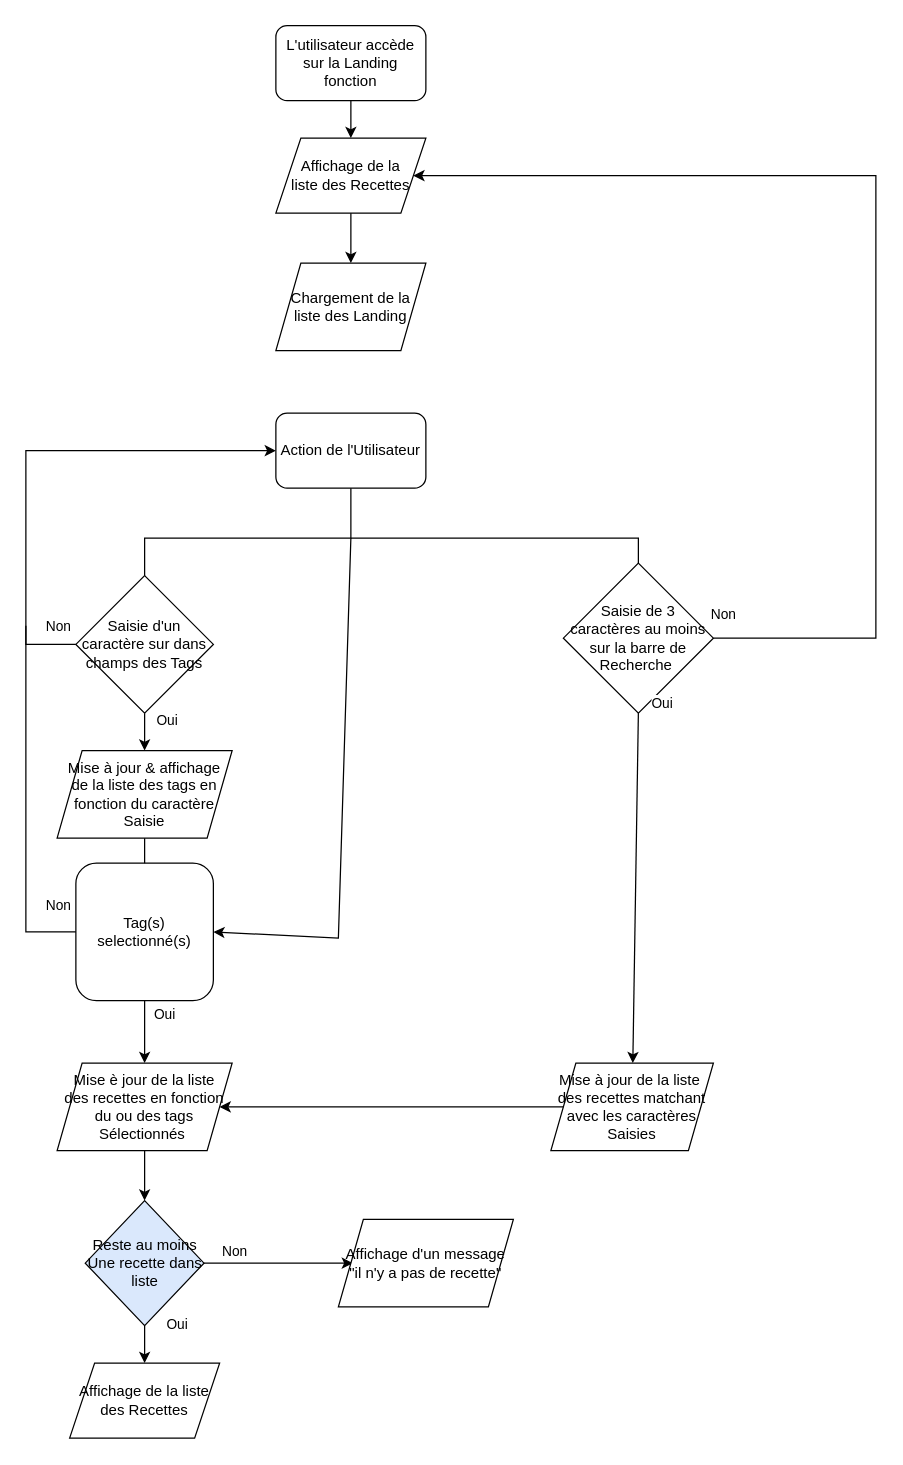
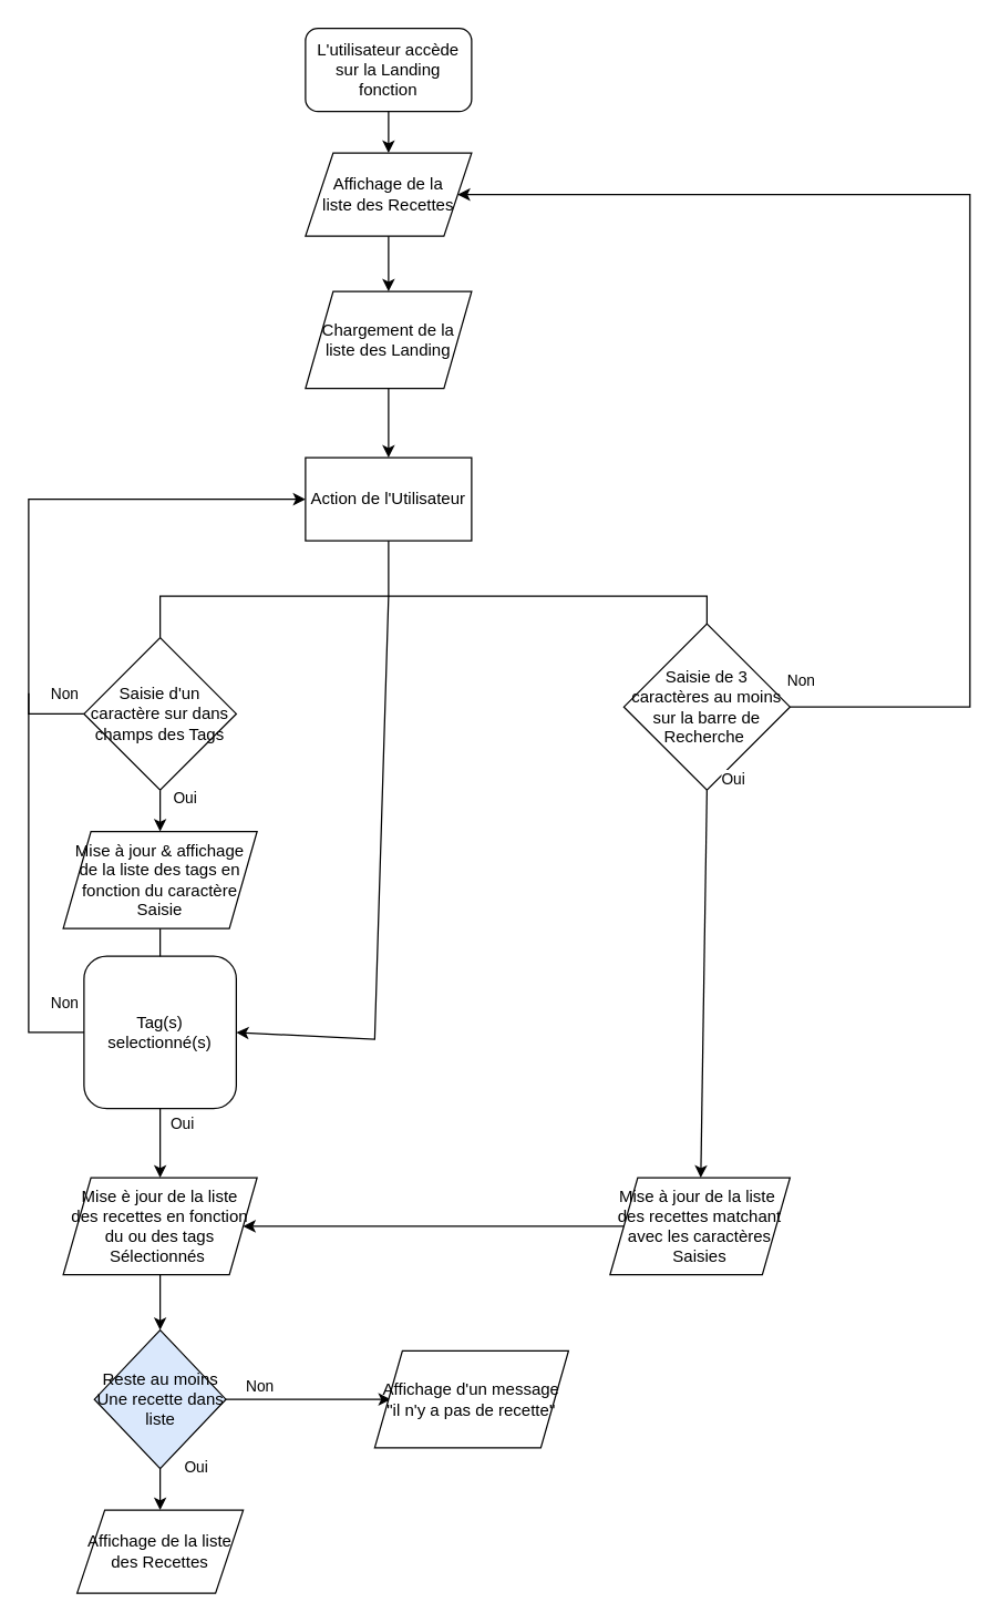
  <mxCell id="0" />
  <mxCell id="1" parent="0" />
  <mxCell id="2" value="L'utilisateur accède&lt;br&gt;sur la Landing fonction" style="rounded=1;whiteSpace=wrap;html=1;" vertex="1" parent="1"><mxGeometry x="220" y="20" width="120" height="60" as="geometry" /></mxCell>
  <mxCell id="3" value="" style="endArrow=classic;html=1;rounded=0;exitX=0.5;exitY=1;exitDx=0;exitDy=0;" edge="1" parent="1" source="2" target="4"><mxGeometry width="50" height="50" relative="1" as="geometry"><mxPoint x="380" y="310" as="sourcePoint" /><mxPoint x="280" y="130" as="targetPoint" /></mxGeometry></mxCell>
  <mxCell id="4" value="Affichage de la&lt;br&gt;liste des Recettes" style="shape=parallelogram;perimeter=parallelogramPerimeter;whiteSpace=wrap;html=1;fixedSize=1;" vertex="1" parent="1"><mxGeometry x="220" y="110" width="120" height="60" as="geometry" /></mxCell>
  <mxCell id="5" value="" style="endArrow=classic;html=1;rounded=0;exitX=0.5;exitY=1;exitDx=0;exitDy=0;entryX=0.5;entryY=0;entryDx=0;entryDy=0;" edge="1" parent="1" source="4" target="7"><mxGeometry width="50" height="50" relative="1" as="geometry"><mxPoint x="380" y="300" as="sourcePoint" /><mxPoint x="180" y="220" as="targetPoint" /></mxGeometry></mxCell>
- <mxCell id="6" value="Action de l'Utilisateur" style="rounded=1;whiteSpace=wrap;html=1;" vertex="1" parent="1"><mxGeometry x="220" y="330" width="120" height="60" as="geometry" /></mxCell>
+ <mxCell id="6" value="Action de l'Utilisateur" style="whiteSpace=wrap;html=1;rounded=0;" vertex="1" parent="1"><mxGeometry x="220" y="330" width="120" height="60" as="geometry" /></mxCell>
  <mxCell id="7" value="Chargement de la&lt;br&gt;liste des Landing" style="shape=parallelogram;perimeter=parallelogramPerimeter;whiteSpace=wrap;html=1;fixedSize=1;" vertex="1" parent="1"><mxGeometry x="220" y="210" width="120" height="70" as="geometry" /></mxCell>
+ <mxCell id="8" value="" style="endArrow=classic;html=1;rounded=0;exitX=0.5;exitY=1;exitDx=0;exitDy=0;entryX=0.5;entryY=0;entryDx=0;entryDy=0;" edge="1" parent="1" source="7" target="6"><mxGeometry width="50" height="50" relative="1" as="geometry"><mxPoint x="380" y="290" as="sourcePoint" /><mxPoint x="430" y="240" as="targetPoint" /></mxGeometry></mxCell>
  <mxCell id="9" value="" style="endArrow=none;html=1;rounded=0;exitX=0.5;exitY=1;exitDx=0;exitDy=0;entryX=0.5;entryY=0;entryDx=0;entryDy=0;" edge="1" parent="1" source="6" target="14"><mxGeometry width="50" height="50" relative="1" as="geometry"><mxPoint x="380" y="290" as="sourcePoint" /><mxPoint x="150" y="470" as="targetPoint" /><Array as="points"><mxPoint x="280" y="430" /><mxPoint x="115" y="430" /></Array></mxGeometry></mxCell>
  <mxCell id="10" value="" style="endArrow=none;html=1;rounded=0;entryX=0.5;entryY=0;entryDx=0;entryDy=0;" edge="1" parent="1" target="11"><mxGeometry width="50" height="50" relative="1" as="geometry"><mxPoint x="280" y="430" as="sourcePoint" /><mxPoint x="390" y="470" as="targetPoint" /><Array as="points"><mxPoint x="510" y="430" /></Array></mxGeometry></mxCell>
  <mxCell id="11" value="Saisie de 3 caractères au moins sur la barre de Recherche&amp;nbsp;" style="rhombus;whiteSpace=wrap;html=1;" vertex="1" parent="1"><mxGeometry x="450" y="450" width="120" height="120" as="geometry" /></mxCell>
  <mxCell id="12" value="" style="endArrow=classic;html=1;rounded=0;exitX=1;exitY=0.5;exitDx=0;exitDy=0;entryX=1;entryY=0.5;entryDx=0;entryDy=0;" edge="1" parent="1" source="11" target="4"><mxGeometry width="50" height="50" relative="1" as="geometry"><mxPoint x="380" y="360" as="sourcePoint" /><mxPoint x="510" y="140" as="targetPoint" /><Array as="points"><mxPoint x="700" y="510" /><mxPoint x="700" y="140" /></Array></mxGeometry></mxCell>
  <mxCell id="13" value="Non" style="edgeLabel;html=1;align=center;verticalAlign=middle;resizable=0;points=[];" vertex="1" connectable="0" parent="12"><mxGeometry x="-0.785" relative="1" as="geometry"><mxPoint x="-87" y="-20" as="offset" /></mxGeometry></mxCell>
  <mxCell id="14" value="Saisie d'un caractère sur dans champs des Tags" style="rhombus;whiteSpace=wrap;html=1;" vertex="1" parent="1"><mxGeometry x="60" y="460" width="110" height="110" as="geometry" /></mxCell>
  <mxCell id="15" value="" style="endArrow=classic;html=1;rounded=0;exitX=0;exitY=0.5;exitDx=0;exitDy=0;entryX=0;entryY=0.5;entryDx=0;entryDy=0;" edge="1" parent="1" source="14" target="6"><mxGeometry width="50" height="50" relative="1" as="geometry"><mxPoint x="380" y="540" as="sourcePoint" /><mxPoint x="50" y="350" as="targetPoint" /><Array as="points"><mxPoint x="20" y="515" /><mxPoint x="20" y="360" /></Array></mxGeometry></mxCell>
  <mxCell id="16" value="Non" style="edgeLabel;html=1;align=center;verticalAlign=middle;resizable=0;points=[];" vertex="1" connectable="0" parent="15"><mxGeometry x="-0.698" y="-3" relative="1" as="geometry"><mxPoint x="22" y="5" as="offset" /></mxGeometry></mxCell>
  <mxCell id="17" value="" style="endArrow=classic;html=1;rounded=0;exitX=0.5;exitY=1;exitDx=0;exitDy=0;entryX=0.5;entryY=0;entryDx=0;entryDy=0;" edge="1" parent="1" source="14" target="21"><mxGeometry width="50" height="50" relative="1" as="geometry"><mxPoint x="380" y="740" as="sourcePoint" /><mxPoint x="115" y="650" as="targetPoint" /></mxGeometry></mxCell>
  <mxCell id="18" value="Oui" style="edgeLabel;html=1;align=center;verticalAlign=middle;resizable=0;points=[];" vertex="1" connectable="0" parent="17"><mxGeometry x="-0.281" y="1" relative="1" as="geometry"><mxPoint x="16" y="-6" as="offset" /></mxGeometry></mxCell>
  <mxCell id="19" value="" style="endArrow=classic;html=1;rounded=0;exitX=0.5;exitY=1;exitDx=0;exitDy=0;" edge="1" parent="1" source="11" target="24"><mxGeometry width="50" height="50" relative="1" as="geometry"><mxPoint x="380" y="740" as="sourcePoint" /><mxPoint x="510" y="680" as="targetPoint" /></mxGeometry></mxCell>
  <mxCell id="20" value="Oui" style="edgeLabel;html=1;align=center;verticalAlign=middle;resizable=0;points=[];" vertex="1" connectable="0" parent="19"><mxGeometry x="-0.48" y="-1" relative="1" as="geometry"><mxPoint x="21" y="-81" as="offset" /></mxGeometry></mxCell>
  <mxCell id="21" value="Mise à jour &amp;amp; affichage de la liste des tags en fonction du caractère Saisie" style="shape=parallelogram;perimeter=parallelogramPerimeter;whiteSpace=wrap;html=1;fixedSize=1;" vertex="1" parent="1"><mxGeometry x="45" y="600" width="140" height="70" as="geometry" /></mxCell>
  <mxCell id="22" value="" style="endArrow=classic;html=1;rounded=0;entryX=1;entryY=0.5;entryDx=0;entryDy=0;" edge="1" parent="1" target="30"><mxGeometry width="50" height="50" relative="1" as="geometry"><mxPoint x="280" y="430" as="sourcePoint" /><mxPoint x="170" y="830" as="targetPoint" /><Array as="points"><mxPoint x="270" y="750" /></Array></mxGeometry></mxCell>
  <mxCell id="23" value="" style="endArrow=classic;html=1;rounded=0;exitX=0.5;exitY=1;exitDx=0;exitDy=0;entryX=0.5;entryY=0;entryDx=0;entryDy=0;" edge="1" parent="1" source="21" target="30"><mxGeometry width="50" height="50" relative="1" as="geometry"><mxPoint x="510" y="810" as="sourcePoint" /><mxPoint x="70" y="855" as="targetPoint" /><Array as="points"><mxPoint x="115" y="790" /></Array></mxGeometry></mxCell>
  <mxCell id="24" value="Mise à jour de la liste&amp;nbsp;&lt;br&gt;des recettes matchant avec les caractères Saisies" style="shape=parallelogram;perimeter=parallelogramPerimeter;whiteSpace=wrap;html=1;fixedSize=1;" vertex="1" parent="1"><mxGeometry x="440" y="850" width="130" height="70" as="geometry" /></mxCell>
  <mxCell id="25" value="" style="edgeStyle=orthogonalEdgeStyle;rounded=0;orthogonalLoop=1;jettySize=auto;html=1;" edge="1" parent="1" source="26" target="37"><mxGeometry relative="1" as="geometry" /></mxCell>
  <mxCell id="26" value="Mise è jour de la liste&lt;br&gt;des recettes en fonction du ou des tags Sélectionnés&amp;nbsp;" style="shape=parallelogram;perimeter=parallelogramPerimeter;whiteSpace=wrap;html=1;fixedSize=1;" vertex="1" parent="1"><mxGeometry x="45" y="850" width="140" height="70" as="geometry" /></mxCell>
  <mxCell id="27" value="" style="endArrow=classic;html=1;rounded=0;exitX=0;exitY=0.5;exitDx=0;exitDy=0;entryX=1;entryY=0.5;entryDx=0;entryDy=0;" edge="1" parent="1" source="24" target="26"><mxGeometry width="50" height="50" relative="1" as="geometry"><mxPoint x="550" y="800" as="sourcePoint" /><mxPoint x="510" y="990" as="targetPoint" /><Array as="points" /></mxGeometry></mxCell>
  <mxCell id="28" value="" style="endArrow=classic;html=1;rounded=0;exitX=0.5;exitY=1;exitDx=0;exitDy=0;" edge="1" parent="1" source="30" target="26"><mxGeometry width="50" height="50" relative="1" as="geometry"><mxPoint x="620" y="850" as="sourcePoint" /><mxPoint x="710" y="850.5" as="targetPoint" /></mxGeometry></mxCell>
  <mxCell id="29" value="Oui" style="edgeLabel;html=1;align=center;verticalAlign=middle;resizable=0;points=[];" vertex="1" connectable="0" parent="28"><mxGeometry x="0.309" y="-2" relative="1" as="geometry"><mxPoint x="17" y="-23" as="offset" /></mxGeometry></mxCell>
  <mxCell id="30" value="Tag(s) selectionné(s)" style="whiteSpace=wrap;html=1;rounded=1;" vertex="1" parent="1"><mxGeometry x="60" y="690" width="110" height="110" as="geometry" /></mxCell>
  <mxCell id="31" value="" style="endArrow=none;html=1;rounded=0;exitX=0;exitY=0.5;exitDx=0;exitDy=0;" edge="1" parent="1" source="30"><mxGeometry width="50" height="50" relative="1" as="geometry"><mxPoint x="30" y="790" as="sourcePoint" /><mxPoint x="20" y="500" as="targetPoint" /><Array as="points"><mxPoint x="20" y="745" /></Array></mxGeometry></mxCell>
  <mxCell id="32" value="Non" style="edgeLabel;html=1;align=center;verticalAlign=middle;resizable=0;points=[];" vertex="1" connectable="0" parent="31"><mxGeometry x="-0.426" y="1" relative="1" as="geometry"><mxPoint x="26" y="20" as="offset" /></mxGeometry></mxCell>
  <mxCell id="33" value="" style="edgeStyle=orthogonalEdgeStyle;rounded=0;orthogonalLoop=1;jettySize=auto;html=1;exitX=0.974;exitY=0.5;exitDx=0;exitDy=0;exitPerimeter=0;entryX=0.083;entryY=0.5;entryDx=0;entryDy=0;entryPerimeter=0;" edge="1" parent="1" source="37" target="38"><mxGeometry relative="1" as="geometry" /></mxCell>
  <mxCell id="34" value="Non" style="edgeLabel;html=1;align=center;verticalAlign=middle;resizable=0;points=[];" vertex="1" connectable="0" parent="33"><mxGeometry x="0.28" y="2" relative="1" as="geometry"><mxPoint x="-52" y="-8" as="offset" /></mxGeometry></mxCell>
  <mxCell id="35" value="" style="edgeStyle=orthogonalEdgeStyle;rounded=0;orthogonalLoop=1;jettySize=auto;html=1;" edge="1" parent="1" source="37" target="39"><mxGeometry relative="1" as="geometry" /></mxCell>
  <mxCell id="36" value="Oui" style="edgeLabel;html=1;align=center;verticalAlign=middle;resizable=0;points=[];" vertex="1" connectable="0" parent="35"><mxGeometry x="0.231" y="-3" relative="1" as="geometry"><mxPoint x="28" y="-13" as="offset" /></mxGeometry></mxCell>
  <mxCell id="37" value="Reste au moins Une recette dans liste" style="rhombus;whiteSpace=wrap;html=1;fillColor=#dae8fc;" vertex="1" parent="1"><mxGeometry x="67.5" y="960" width="95" height="100" as="geometry" /></mxCell>
  <mxCell id="38" value="Affichage d'un message &quot;il n'y a pas de recette&quot;" style="shape=parallelogram;perimeter=parallelogramPerimeter;whiteSpace=wrap;html=1;fixedSize=1;" vertex="1" parent="1"><mxGeometry x="270" y="975" width="140" height="70" as="geometry" /></mxCell>
  <mxCell id="39" value="Affichage de la liste&lt;br&gt;des Recettes" style="shape=parallelogram;perimeter=parallelogramPerimeter;whiteSpace=wrap;html=1;fixedSize=1;" vertex="1" parent="1"><mxGeometry x="55" y="1090" width="120" height="60" as="geometry" /></mxCell>
